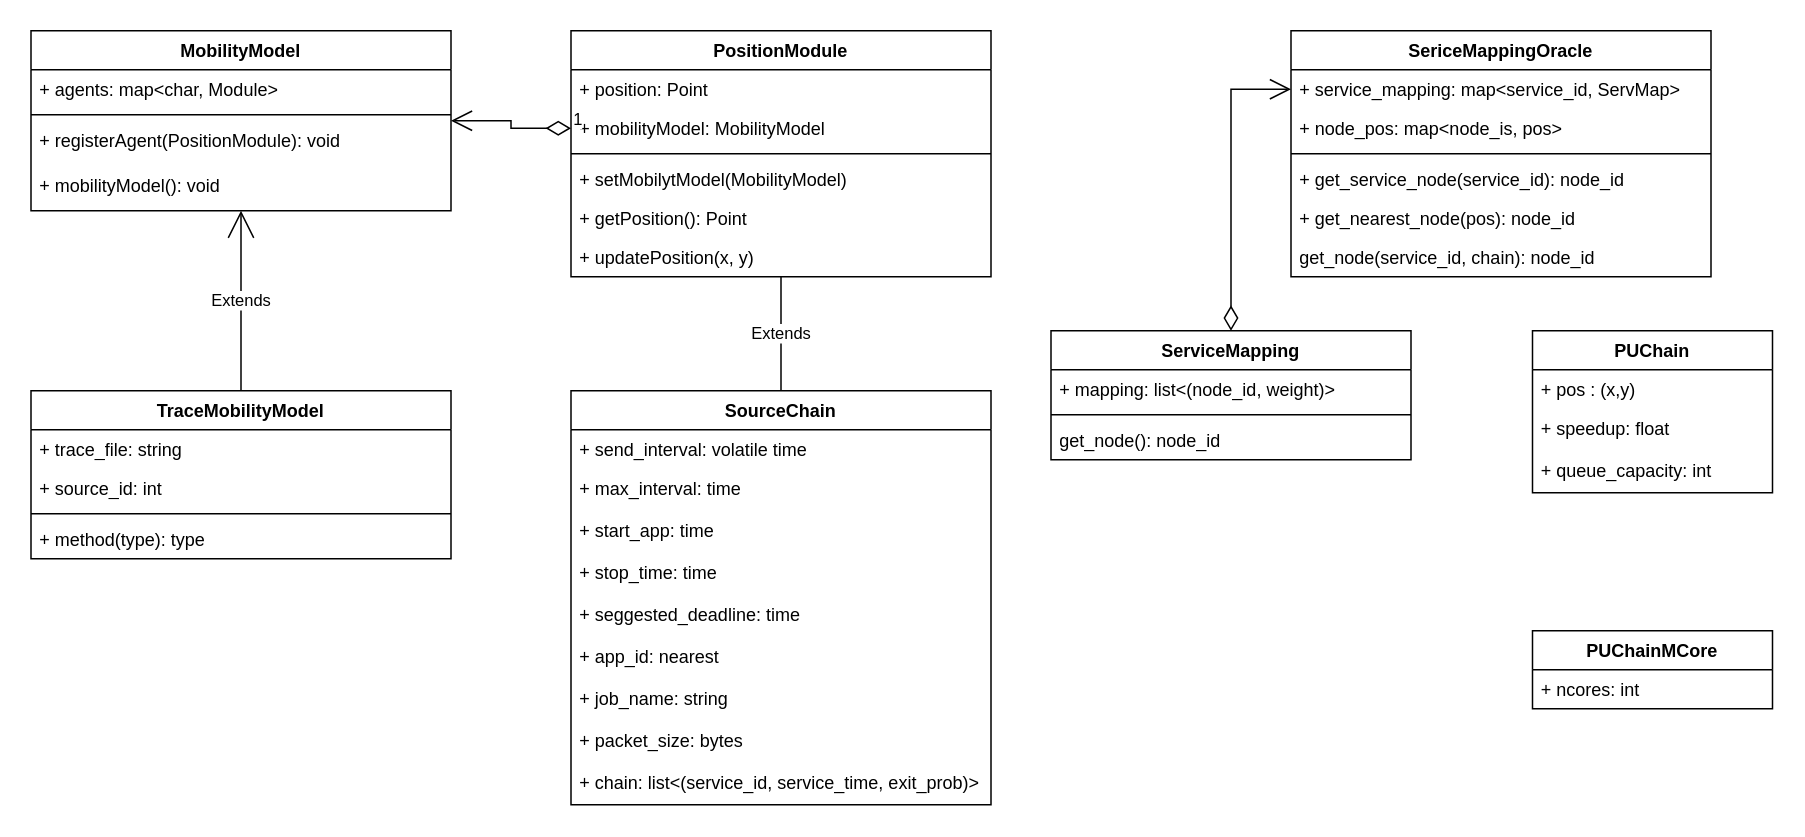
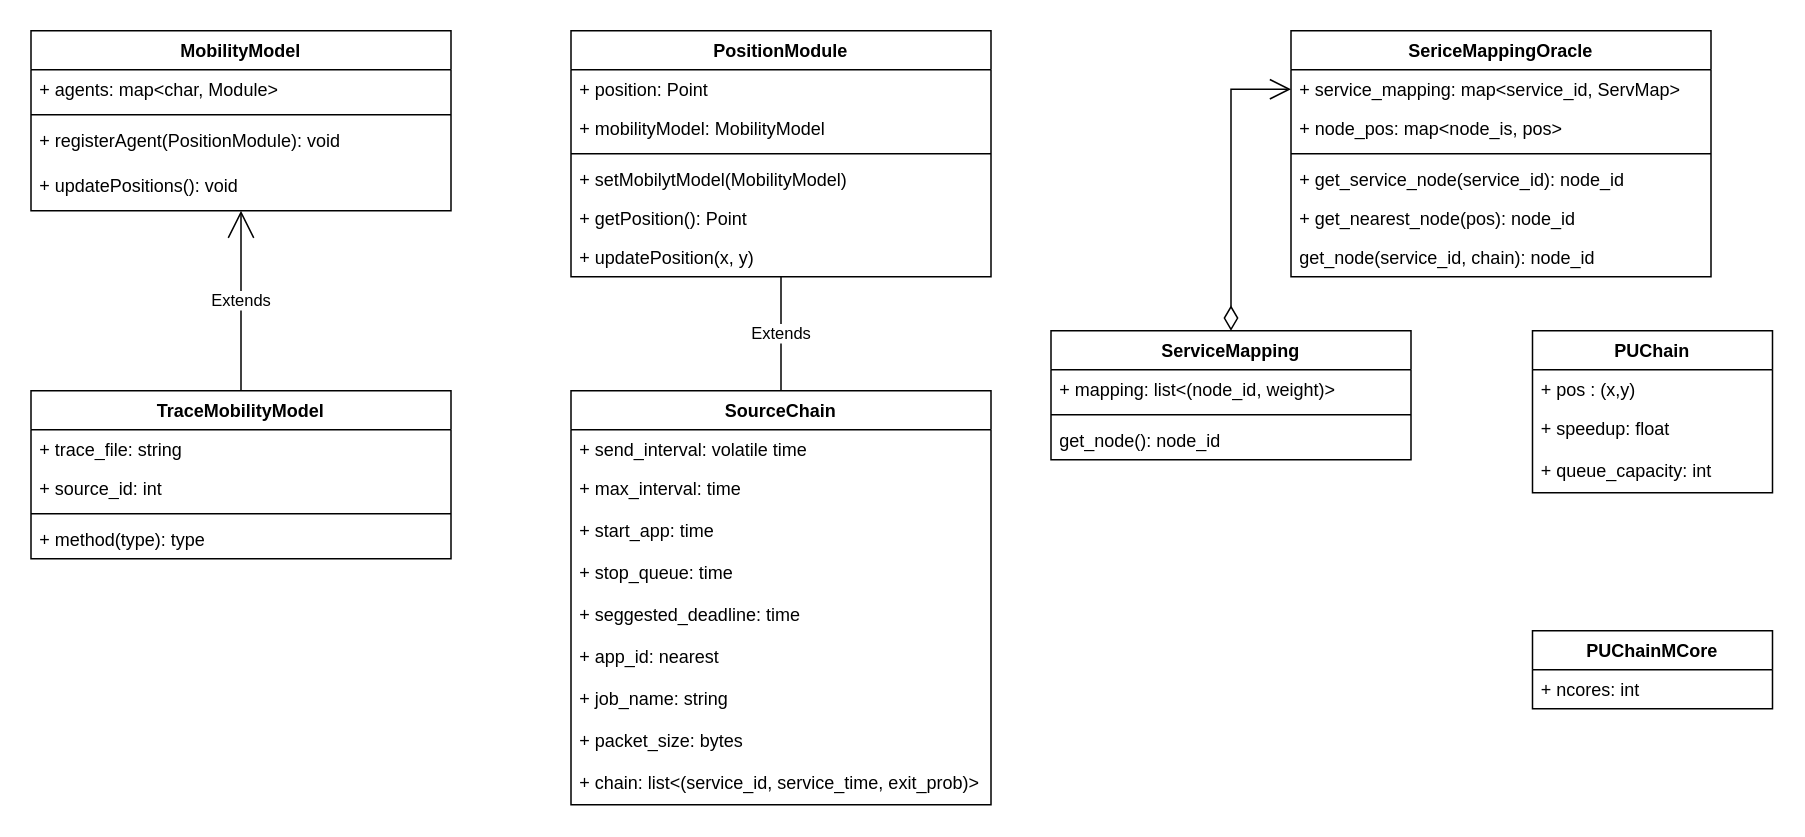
  <mxCell id="0" />
  <mxCell id="1" parent="0" />
  <mxCell id="2" value="PUChain" style="swimlane;fontStyle=1;childLayout=stackLayout;horizontal=1;startSize=26;fillColor=none;horizontalStack=0;resizeParent=1;resizeParentMax=0;resizeLast=0;collapsible=1;marginBottom=0;" parent="1" vertex="1"><mxGeometry x="1021" y="220" width="160" height="108" as="geometry"><mxRectangle x="290" y="250" width="100" height="30" as="alternateBounds" /></mxGeometry></mxCell>
  <mxCell id="3" value="+ pos : (x,y)" style="text;strokeColor=none;fillColor=none;align=left;verticalAlign=top;spacingLeft=4;spacingRight=4;overflow=hidden;rotatable=0;points=[[0,0.5],[1,0.5]];portConstraint=eastwest;" parent="2" vertex="1"><mxGeometry y="26" width="160" height="26" as="geometry" /></mxCell>
  <mxCell id="4" value="+ speedup: float" style="text;strokeColor=none;fillColor=none;align=left;verticalAlign=top;spacingLeft=4;spacingRight=4;overflow=hidden;rotatable=0;points=[[0,0.5],[1,0.5]];portConstraint=eastwest;" parent="2" vertex="1"><mxGeometry y="52" width="160" height="28" as="geometry" /></mxCell>
  <mxCell id="5" value="+ queue_capacity: int" style="text;strokeColor=none;fillColor=none;align=left;verticalAlign=top;spacingLeft=4;spacingRight=4;overflow=hidden;rotatable=0;points=[[0,0.5],[1,0.5]];portConstraint=eastwest;" parent="2" vertex="1"><mxGeometry y="80" width="160" height="28" as="geometry" /></mxCell>
  <mxCell id="6" value="PUChainMCore" style="swimlane;fontStyle=1;childLayout=stackLayout;horizontal=1;startSize=26;fillColor=none;horizontalStack=0;resizeParent=1;resizeParentMax=0;resizeLast=0;collapsible=1;marginBottom=0;" parent="1" vertex="1"><mxGeometry x="1021" y="420" width="160" height="52" as="geometry"><mxRectangle x="290" y="250" width="100" height="30" as="alternateBounds" /></mxGeometry></mxCell>
  <mxCell id="7" value="+ ncores: int" style="text;strokeColor=none;fillColor=none;align=left;verticalAlign=top;spacingLeft=4;spacingRight=4;overflow=hidden;rotatable=0;points=[[0,0.5],[1,0.5]];portConstraint=eastwest;" parent="6" vertex="1"><mxGeometry y="26" width="160" height="26" as="geometry" /></mxCell>
  <mxCell id="8" value="SourceChain" style="swimlane;fontStyle=1;childLayout=stackLayout;horizontal=1;startSize=26;fillColor=none;horizontalStack=0;resizeParent=1;resizeParentMax=0;resizeLast=0;collapsible=1;marginBottom=0;" parent="1" vertex="1"><mxGeometry x="380" y="260" width="280" height="276" as="geometry"><mxRectangle x="290" y="250" width="100" height="30" as="alternateBounds" /></mxGeometry></mxCell>
  <mxCell id="9" value="+ send_interval: volatile time" style="text;strokeColor=none;fillColor=none;align=left;verticalAlign=top;spacingLeft=4;spacingRight=4;overflow=hidden;rotatable=0;points=[[0,0.5],[1,0.5]];portConstraint=eastwest;" parent="8" vertex="1"><mxGeometry y="26" width="280" height="26" as="geometry" /></mxCell>
  <mxCell id="10" value="+ max_interval: time" style="text;strokeColor=none;fillColor=none;align=left;verticalAlign=top;spacingLeft=4;spacingRight=4;overflow=hidden;rotatable=0;points=[[0,0.5],[1,0.5]];portConstraint=eastwest;" parent="8" vertex="1"><mxGeometry y="52" width="280" height="28" as="geometry" /></mxCell>
  <mxCell id="11" value="+ start_app: time" style="text;strokeColor=none;fillColor=none;align=left;verticalAlign=top;spacingLeft=4;spacingRight=4;overflow=hidden;rotatable=0;points=[[0,0.5],[1,0.5]];portConstraint=eastwest;" parent="8" vertex="1"><mxGeometry y="80" width="280" height="28" as="geometry" /></mxCell>
- <mxCell id="12" value="+ stop_time: time" style="text;strokeColor=none;fillColor=none;align=left;verticalAlign=top;spacingLeft=4;spacingRight=4;overflow=hidden;rotatable=0;points=[[0,0.5],[1,0.5]];portConstraint=eastwest;" parent="8" vertex="1"><mxGeometry y="108" width="280" height="28" as="geometry" /></mxCell>
+ <mxCell id="12" value="+ stop_queue: time" style="text;strokeColor=none;fillColor=none;align=left;verticalAlign=top;spacingLeft=4;spacingRight=4;overflow=hidden;rotatable=0;points=[[0,0.5],[1,0.5]];portConstraint=eastwest;" parent="8" vertex="1"><mxGeometry y="108" width="280" height="28" as="geometry" /></mxCell>
  <mxCell id="13" value="+ seggested_deadline: time" style="text;strokeColor=none;fillColor=none;align=left;verticalAlign=top;spacingLeft=4;spacingRight=4;overflow=hidden;rotatable=0;points=[[0,0.5],[1,0.5]];portConstraint=eastwest;" parent="8" vertex="1"><mxGeometry y="136" width="280" height="28" as="geometry" /></mxCell>
  <mxCell id="14" value="+ app_id: nearest" style="text;strokeColor=none;fillColor=none;align=left;verticalAlign=top;spacingLeft=4;spacingRight=4;overflow=hidden;rotatable=0;points=[[0,0.5],[1,0.5]];portConstraint=eastwest;" parent="8" vertex="1"><mxGeometry y="164" width="280" height="28" as="geometry" /></mxCell>
  <mxCell id="15" value="+ job_name: string" style="text;strokeColor=none;fillColor=none;align=left;verticalAlign=top;spacingLeft=4;spacingRight=4;overflow=hidden;rotatable=0;points=[[0,0.5],[1,0.5]];portConstraint=eastwest;" parent="8" vertex="1"><mxGeometry y="192" width="280" height="28" as="geometry" /></mxCell>
  <mxCell id="16" value="+ packet_size: bytes" style="text;strokeColor=none;fillColor=none;align=left;verticalAlign=top;spacingLeft=4;spacingRight=4;overflow=hidden;rotatable=0;points=[[0,0.5],[1,0.5]];portConstraint=eastwest;" parent="8" vertex="1"><mxGeometry y="220" width="280" height="28" as="geometry" /></mxCell>
  <mxCell id="17" value="+ chain: list&lt;(service_id, service_time, exit_prob)&gt;" style="text;strokeColor=none;fillColor=none;align=left;verticalAlign=top;spacingLeft=4;spacingRight=4;overflow=hidden;rotatable=0;points=[[0,0.5],[1,0.5]];portConstraint=eastwest;" parent="8" vertex="1"><mxGeometry y="248" width="280" height="28" as="geometry" /></mxCell>
  <mxCell id="18" value="Extends" style="endArrow=open;endSize=16;endFill=0;html=1;rounded=0;exitX=0.5;exitY=0;exitDx=0;exitDy=0;" parent="1" source="37" target="32" edge="1"><mxGeometry width="160" relative="1" as="geometry"><mxPoint x="480" y="630" as="sourcePoint" /><mxPoint x="330" y="360" as="targetPoint" /></mxGeometry></mxCell>
  <mxCell id="19" value="SericeMappingOracle" style="swimlane;fontStyle=1;align=center;verticalAlign=top;childLayout=stackLayout;horizontal=1;startSize=26;horizontalStack=0;resizeParent=1;resizeParentMax=0;resizeLast=0;collapsible=1;marginBottom=0;" parent="1" vertex="1"><mxGeometry x="860" y="20" width="280" height="164" as="geometry" /></mxCell>
  <mxCell id="20" value="+ service_mapping: map&lt;service_id, ServMap&gt;" style="text;strokeColor=none;fillColor=none;align=left;verticalAlign=top;spacingLeft=4;spacingRight=4;overflow=hidden;rotatable=0;points=[[0,0.5],[1,0.5]];portConstraint=eastwest;" parent="19" vertex="1"><mxGeometry y="26" width="280" height="26" as="geometry" /></mxCell>
  <mxCell id="21" value="+ node_pos: map&lt;node_is, pos&gt;" style="text;strokeColor=none;fillColor=none;align=left;verticalAlign=top;spacingLeft=4;spacingRight=4;overflow=hidden;rotatable=0;points=[[0,0.5],[1,0.5]];portConstraint=eastwest;" parent="19" vertex="1"><mxGeometry y="52" width="280" height="26" as="geometry" /></mxCell>
  <mxCell id="22" value="" style="line;strokeWidth=1;fillColor=none;align=left;verticalAlign=middle;spacingTop=-1;spacingLeft=3;spacingRight=3;rotatable=0;labelPosition=right;points=[];portConstraint=eastwest;strokeColor=inherit;" parent="19" vertex="1"><mxGeometry y="78" width="280" height="8" as="geometry" /></mxCell>
  <mxCell id="23" value="+ get_service_node(service_id): node_id" style="text;strokeColor=none;fillColor=none;align=left;verticalAlign=top;spacingLeft=4;spacingRight=4;overflow=hidden;rotatable=0;points=[[0,0.5],[1,0.5]];portConstraint=eastwest;" parent="19" vertex="1"><mxGeometry y="86" width="280" height="26" as="geometry" /></mxCell>
  <mxCell id="24" value="+ get_nearest_node(pos): node_id" style="text;strokeColor=none;fillColor=none;align=left;verticalAlign=top;spacingLeft=4;spacingRight=4;overflow=hidden;rotatable=0;points=[[0,0.5],[1,0.5]];portConstraint=eastwest;" parent="19" vertex="1"><mxGeometry y="112" width="280" height="26" as="geometry" /></mxCell>
  <mxCell id="25" value="get_node(service_id, chain): node_id" style="text;strokeColor=none;fillColor=none;align=left;verticalAlign=top;spacingLeft=4;spacingRight=4;overflow=hidden;rotatable=0;points=[[0,0.5],[1,0.5]];portConstraint=eastwest;" parent="19" vertex="1"><mxGeometry y="138" width="280" height="26" as="geometry" /></mxCell>
  <mxCell id="26" value="ServiceMapping" style="swimlane;fontStyle=1;align=center;verticalAlign=top;childLayout=stackLayout;horizontal=1;startSize=26;horizontalStack=0;resizeParent=1;resizeParentMax=0;resizeLast=0;collapsible=1;marginBottom=0;" parent="1" vertex="1"><mxGeometry x="700" y="220" width="240" height="86" as="geometry" /></mxCell>
  <mxCell id="27" value="+ mapping: list&lt;(node_id, weight)&gt;" style="text;strokeColor=none;fillColor=none;align=left;verticalAlign=top;spacingLeft=4;spacingRight=4;overflow=hidden;rotatable=0;points=[[0,0.5],[1,0.5]];portConstraint=eastwest;" parent="26" vertex="1"><mxGeometry y="26" width="240" height="26" as="geometry" /></mxCell>
  <mxCell id="28" value="" style="line;strokeWidth=1;fillColor=none;align=left;verticalAlign=middle;spacingTop=-1;spacingLeft=3;spacingRight=3;rotatable=0;labelPosition=right;points=[];portConstraint=eastwest;strokeColor=inherit;" parent="26" vertex="1"><mxGeometry y="52" width="240" height="8" as="geometry" /></mxCell>
  <mxCell id="29" value="get_node(): node_id" style="text;strokeColor=none;fillColor=none;align=left;verticalAlign=top;spacingLeft=4;spacingRight=4;overflow=hidden;rotatable=0;points=[[0,0.5],[1,0.5]];portConstraint=eastwest;" parent="26" vertex="1"><mxGeometry y="60" width="240" height="26" as="geometry" /></mxCell>
  <mxCell id="30" value="" style="endArrow=open;html=1;endSize=12;startArrow=diamondThin;startSize=14;startFill=0;edgeStyle=orthogonalEdgeStyle;align=left;verticalAlign=bottom;rounded=0;entryX=0;entryY=0.5;entryDx=0;entryDy=0;" parent="1" source="26" target="20" edge="1"><mxGeometry x="-1" y="3" relative="1" as="geometry"><mxPoint x="790" y="200" as="sourcePoint" /><mxPoint x="950" y="200" as="targetPoint" /></mxGeometry></mxCell>
  <mxCell id="31" value="Extends" style="endArrow=none;endSize=16;endFill=0;html=1;rounded=0;exitX=0.5;exitY=0;exitDx=0;exitDy=0;" parent="1" source="8" target="42" edge="1"><mxGeometry width="160" relative="1" as="geometry"><mxPoint x="540" y="190" as="sourcePoint" /><mxPoint x="520" y="168" as="targetPoint" /></mxGeometry></mxCell>
  <mxCell id="32" value="MobilityModel" style="swimlane;fontStyle=1;align=center;verticalAlign=top;childLayout=stackLayout;horizontal=1;startSize=26;horizontalStack=0;resizeParent=1;resizeParentMax=0;resizeLast=0;collapsible=1;marginBottom=0;whiteSpace=wrap;html=1;" parent="1" vertex="1"><mxGeometry x="20" y="20" width="280" height="120" as="geometry" /></mxCell>
  <mxCell id="33" value="+ agents: map&amp;lt;char, Module&amp;gt;" style="text;strokeColor=none;fillColor=none;align=left;verticalAlign=top;spacingLeft=4;spacingRight=4;overflow=hidden;rotatable=0;points=[[0,0.5],[1,0.5]];portConstraint=eastwest;whiteSpace=wrap;html=1;" parent="32" vertex="1"><mxGeometry y="26" width="280" height="26" as="geometry" /></mxCell>
  <mxCell id="34" value="" style="line;strokeWidth=1;fillColor=none;align=left;verticalAlign=middle;spacingTop=-1;spacingLeft=3;spacingRight=3;rotatable=0;labelPosition=right;points=[];portConstraint=eastwest;strokeColor=inherit;" parent="32" vertex="1"><mxGeometry y="52" width="280" height="8" as="geometry" /></mxCell>
  <mxCell id="35" value="+ registerAgent(PositionModule): void" style="text;strokeColor=none;fillColor=none;align=left;verticalAlign=top;spacingLeft=4;spacingRight=4;overflow=hidden;rotatable=0;points=[[0,0.5],[1,0.5]];portConstraint=eastwest;whiteSpace=wrap;html=1;" parent="32" vertex="1"><mxGeometry y="60" width="280" height="30" as="geometry" /></mxCell>
- <mxCell id="36" value="+ mobilityModel(): void" style="text;strokeColor=none;fillColor=none;align=left;verticalAlign=top;spacingLeft=4;spacingRight=4;overflow=hidden;rotatable=0;points=[[0,0.5],[1,0.5]];portConstraint=eastwest;whiteSpace=wrap;html=1;" parent="32" vertex="1"><mxGeometry y="90" width="280" height="30" as="geometry" /></mxCell>
+ <mxCell id="36" value="+ updatePositions(): void" style="text;strokeColor=none;fillColor=none;align=left;verticalAlign=top;spacingLeft=4;spacingRight=4;overflow=hidden;rotatable=0;points=[[0,0.5],[1,0.5]];portConstraint=eastwest;whiteSpace=wrap;html=1;" parent="32" vertex="1"><mxGeometry y="90" width="280" height="30" as="geometry" /></mxCell>
  <mxCell id="37" value="TraceMobilityModel" style="swimlane;fontStyle=1;align=center;verticalAlign=top;childLayout=stackLayout;horizontal=1;startSize=26;horizontalStack=0;resizeParent=1;resizeParentMax=0;resizeLast=0;collapsible=1;marginBottom=0;whiteSpace=wrap;html=1;" vertex="1" parent="1"><mxGeometry x="20" y="260" width="280" height="112" as="geometry" /></mxCell>
  <mxCell id="38" value="+ trace_file: string&lt;br&gt;" style="text;strokeColor=none;fillColor=none;align=left;verticalAlign=top;spacingLeft=4;spacingRight=4;overflow=hidden;rotatable=0;points=[[0,0.5],[1,0.5]];portConstraint=eastwest;whiteSpace=wrap;html=1;" vertex="1" parent="37"><mxGeometry y="26" width="280" height="26" as="geometry" /></mxCell>
  <mxCell id="39" value="+ source_id: int" style="text;strokeColor=none;fillColor=none;align=left;verticalAlign=top;spacingLeft=4;spacingRight=4;overflow=hidden;rotatable=0;points=[[0,0.5],[1,0.5]];portConstraint=eastwest;whiteSpace=wrap;html=1;" vertex="1" parent="37"><mxGeometry y="52" width="280" height="26" as="geometry" /></mxCell>
  <mxCell id="40" value="" style="line;strokeWidth=1;fillColor=none;align=left;verticalAlign=middle;spacingTop=-1;spacingLeft=3;spacingRight=3;rotatable=0;labelPosition=right;points=[];portConstraint=eastwest;strokeColor=inherit;" vertex="1" parent="37"><mxGeometry y="78" width="280" height="8" as="geometry" /></mxCell>
  <mxCell id="41" value="+ method(type): type" style="text;strokeColor=none;fillColor=none;align=left;verticalAlign=top;spacingLeft=4;spacingRight=4;overflow=hidden;rotatable=0;points=[[0,0.5],[1,0.5]];portConstraint=eastwest;whiteSpace=wrap;html=1;" vertex="1" parent="37"><mxGeometry y="86" width="280" height="26" as="geometry" /></mxCell>
  <mxCell id="42" value="PositionModule" style="swimlane;fontStyle=1;align=center;verticalAlign=top;childLayout=stackLayout;horizontal=1;startSize=26;horizontalStack=0;resizeParent=1;resizeParentMax=0;resizeLast=0;collapsible=1;marginBottom=0;" vertex="1" parent="1"><mxGeometry x="380" y="20" width="280" height="164" as="geometry" /></mxCell>
  <mxCell id="43" value="+ position: Point" style="text;strokeColor=none;fillColor=none;align=left;verticalAlign=top;spacingLeft=4;spacingRight=4;overflow=hidden;rotatable=0;points=[[0,0.5],[1,0.5]];portConstraint=eastwest;" vertex="1" parent="42"><mxGeometry y="26" width="280" height="26" as="geometry" /></mxCell>
  <mxCell id="44" value="+ mobilityModel: MobilityModel" style="text;strokeColor=none;fillColor=none;align=left;verticalAlign=top;spacingLeft=4;spacingRight=4;overflow=hidden;rotatable=0;points=[[0,0.5],[1,0.5]];portConstraint=eastwest;" vertex="1" parent="42"><mxGeometry y="52" width="280" height="26" as="geometry" /></mxCell>
  <mxCell id="45" value="" style="line;strokeWidth=1;fillColor=none;align=left;verticalAlign=middle;spacingTop=-1;spacingLeft=3;spacingRight=3;rotatable=0;labelPosition=right;points=[];portConstraint=eastwest;strokeColor=inherit;" vertex="1" parent="42"><mxGeometry y="78" width="280" height="8" as="geometry" /></mxCell>
  <mxCell id="46" value="+ setMobilytModel(MobilityModel)" style="text;strokeColor=none;fillColor=none;align=left;verticalAlign=top;spacingLeft=4;spacingRight=4;overflow=hidden;rotatable=0;points=[[0,0.5],[1,0.5]];portConstraint=eastwest;" vertex="1" parent="42"><mxGeometry y="86" width="280" height="26" as="geometry" /></mxCell>
  <mxCell id="47" value="+ getPosition(): Point" style="text;strokeColor=none;fillColor=none;align=left;verticalAlign=top;spacingLeft=4;spacingRight=4;overflow=hidden;rotatable=0;points=[[0,0.5],[1,0.5]];portConstraint=eastwest;" vertex="1" parent="42"><mxGeometry y="112" width="280" height="26" as="geometry" /></mxCell>
  <mxCell id="48" value="+ updatePosition(x, y)" style="text;strokeColor=none;fillColor=none;align=left;verticalAlign=top;spacingLeft=4;spacingRight=4;overflow=hidden;rotatable=0;points=[[0,0.5],[1,0.5]];portConstraint=eastwest;" vertex="1" parent="42"><mxGeometry y="138" width="280" height="26" as="geometry" /></mxCell>
- <mxCell id="49" value="1" style="endArrow=open;html=1;endSize=12;startArrow=diamondThin;startSize=14;startFill=0;edgeStyle=orthogonalEdgeStyle;align=left;verticalAlign=bottom;rounded=0;exitX=0;exitY=0.5;exitDx=0;exitDy=0;" edge="1" parent="1" source="44" target="32"><mxGeometry x="-1" y="3" relative="1" as="geometry"><mxPoint x="420" y="310" as="sourcePoint" /><mxPoint x="580" y="310" as="targetPoint" /></mxGeometry></mxCell>
